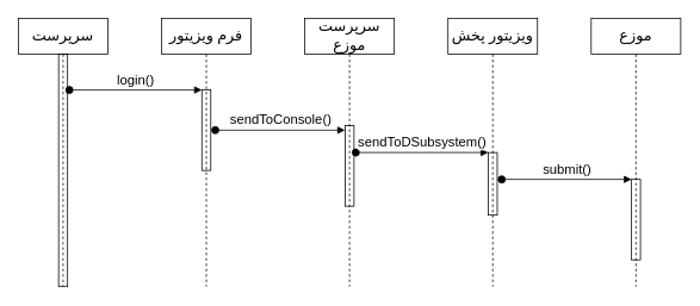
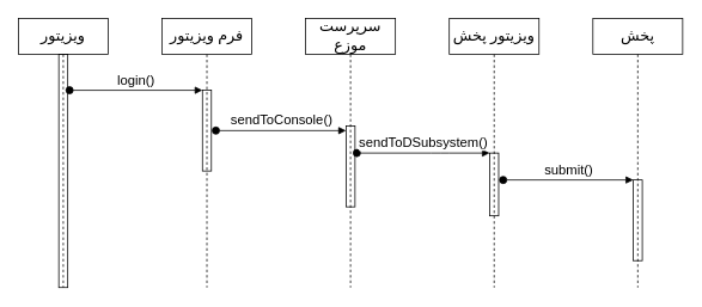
  <mxCell id="0" />
  <mxCell id="1" parent="0" />
- <mxCell id="2" value="&lt;font style=&quot;font-size: 17px&quot; face=&quot;b titr&quot;&gt;سرپرست&lt;/font&gt;" style="shape=umlLifeline;perimeter=lifelinePerimeter;whiteSpace=wrap;html=1;container=1;collapsible=0;recursiveResize=0;outlineConnect=0;fillColor=none;gradientColor=none;fontSize=15;align=center;" vertex="1" parent="1"><mxGeometry x="20" y="20" width="100" height="300" as="geometry" /></mxCell>
+ <mxCell id="2" value="&lt;font style=&quot;font-size: 17px&quot; face=&quot;b titr&quot;&gt;ویزیتور&lt;/font&gt;" style="shape=umlLifeline;perimeter=lifelinePerimeter;whiteSpace=wrap;html=1;container=1;collapsible=0;recursiveResize=0;outlineConnect=0;fillColor=none;gradientColor=none;fontSize=15;align=center;" vertex="1" parent="1"><mxGeometry x="20" y="20" width="100" height="300" as="geometry" /></mxCell>
  <mxCell id="3" value="" style="html=1;points=[];perimeter=orthogonalPerimeter;fillColor=none;gradientColor=none;fontSize=15;align=center;" vertex="1" parent="2"><mxGeometry x="45" y="40" width="10" height="260" as="geometry" /></mxCell>
  <mxCell id="4" value="&lt;font style=&quot;font-size: 17px&quot; face=&quot;b titr&quot;&gt;فرم ویزیتور&lt;br&gt;&lt;/font&gt;" style="shape=umlLifeline;perimeter=lifelinePerimeter;whiteSpace=wrap;html=1;container=1;collapsible=0;recursiveResize=0;outlineConnect=0;fillColor=none;gradientColor=none;fontSize=15;align=center;" vertex="1" parent="1"><mxGeometry x="180" y="20" width="100" height="300" as="geometry" /></mxCell>
  <mxCell id="5" value="" style="html=1;points=[];perimeter=orthogonalPerimeter;fillColor=none;gradientColor=none;fontSize=15;align=center;" vertex="1" parent="4"><mxGeometry x="45" y="80" width="10" height="90" as="geometry" /></mxCell>
  <mxCell id="6" value="&lt;font style=&quot;font-size: 17px&quot; face=&quot;b titr&quot;&gt;سرپرست موزع&lt;br&gt;&lt;/font&gt;" style="shape=umlLifeline;perimeter=lifelinePerimeter;whiteSpace=wrap;html=1;container=1;collapsible=0;recursiveResize=0;outlineConnect=0;fillColor=none;gradientColor=none;fontSize=15;align=center;" vertex="1" parent="1"><mxGeometry x="340" y="20" width="100" height="300" as="geometry" /></mxCell>
  <mxCell id="7" value="&lt;font style=&quot;font-size: 17px&quot; face=&quot;b titr&quot;&gt;ویزیتور پخش&lt;br&gt;&lt;/font&gt;" style="shape=umlLifeline;perimeter=lifelinePerimeter;whiteSpace=wrap;html=1;container=1;collapsible=0;recursiveResize=0;outlineConnect=0;fillColor=none;gradientColor=none;fontSize=15;align=center;" vertex="1" parent="1"><mxGeometry x="500" y="20" width="100" height="300" as="geometry" /></mxCell>
- <mxCell id="8" value="&lt;font style=&quot;font-size: 17px&quot; face=&quot;b titr&quot;&gt;موزع&lt;/font&gt;" style="shape=umlLifeline;perimeter=lifelinePerimeter;whiteSpace=wrap;html=1;container=1;collapsible=0;recursiveResize=0;outlineConnect=0;fillColor=none;gradientColor=none;fontSize=15;align=center;" vertex="1" parent="1"><mxGeometry x="660" y="20" width="100" height="300" as="geometry" /></mxCell>
+ <mxCell id="8" value="&lt;font style=&quot;font-size: 17px&quot; face=&quot;b titr&quot;&gt;پخش&lt;/font&gt;" style="shape=umlLifeline;perimeter=lifelinePerimeter;whiteSpace=wrap;html=1;container=1;collapsible=0;recursiveResize=0;outlineConnect=0;fillColor=none;gradientColor=none;fontSize=15;align=center;" vertex="1" parent="1"><mxGeometry x="660" y="20" width="100" height="300" as="geometry" /></mxCell>
  <mxCell id="9" value="" style="html=1;points=[];perimeter=orthogonalPerimeter;fillColor=none;gradientColor=none;fontSize=15;align=center;" vertex="1" parent="8"><mxGeometry x="45" y="180" width="10" height="90" as="geometry" /></mxCell>
  <mxCell id="10" value="login()" style="html=1;verticalAlign=bottom;startArrow=oval;endArrow=block;startSize=8;fontSize=15;" edge="1" target="5" parent="1"><mxGeometry relative="1" as="geometry"><mxPoint x="77" y="100" as="sourcePoint" /></mxGeometry></mxCell>
  <mxCell id="11" value="" style="html=1;points=[];perimeter=orthogonalPerimeter;fillColor=none;gradientColor=none;fontSize=15;align=center;" vertex="1" parent="1"><mxGeometry x="385" y="140" width="10" height="90" as="geometry" /></mxCell>
  <mxCell id="12" value="sendToConsole()" style="html=1;verticalAlign=bottom;startArrow=oval;endArrow=block;startSize=8;fontSize=15;exitX=1.5;exitY=0.5;exitDx=0;exitDy=0;exitPerimeter=0;" edge="1" target="11" parent="1" source="5"><mxGeometry relative="1" as="geometry"><mxPoint x="325" y="140" as="sourcePoint" /></mxGeometry></mxCell>
  <mxCell id="13" value="" style="html=1;points=[];perimeter=orthogonalPerimeter;fillColor=none;gradientColor=none;fontSize=15;align=center;" vertex="1" parent="1"><mxGeometry x="545" y="170" width="10" height="70" as="geometry" /></mxCell>
  <mxCell id="14" value="sendToDSubsystem()" style="html=1;verticalAlign=bottom;startArrow=oval;endArrow=block;startSize=8;fontSize=15;" edge="1" target="13" parent="1"><mxGeometry relative="1" as="geometry"><mxPoint x="397" y="170" as="sourcePoint" /><Array as="points"><mxPoint x="490" y="170" /></Array></mxGeometry></mxCell>
  <mxCell id="15" value="submit()" style="html=1;verticalAlign=bottom;startArrow=oval;endArrow=block;startSize=8;fontSize=15;entryX=0;entryY=0;entryDx=0;entryDy=0;entryPerimeter=0;" edge="1" target="9" parent="1"><mxGeometry relative="1" as="geometry"><mxPoint x="560" y="200" as="sourcePoint" /></mxGeometry></mxCell>
